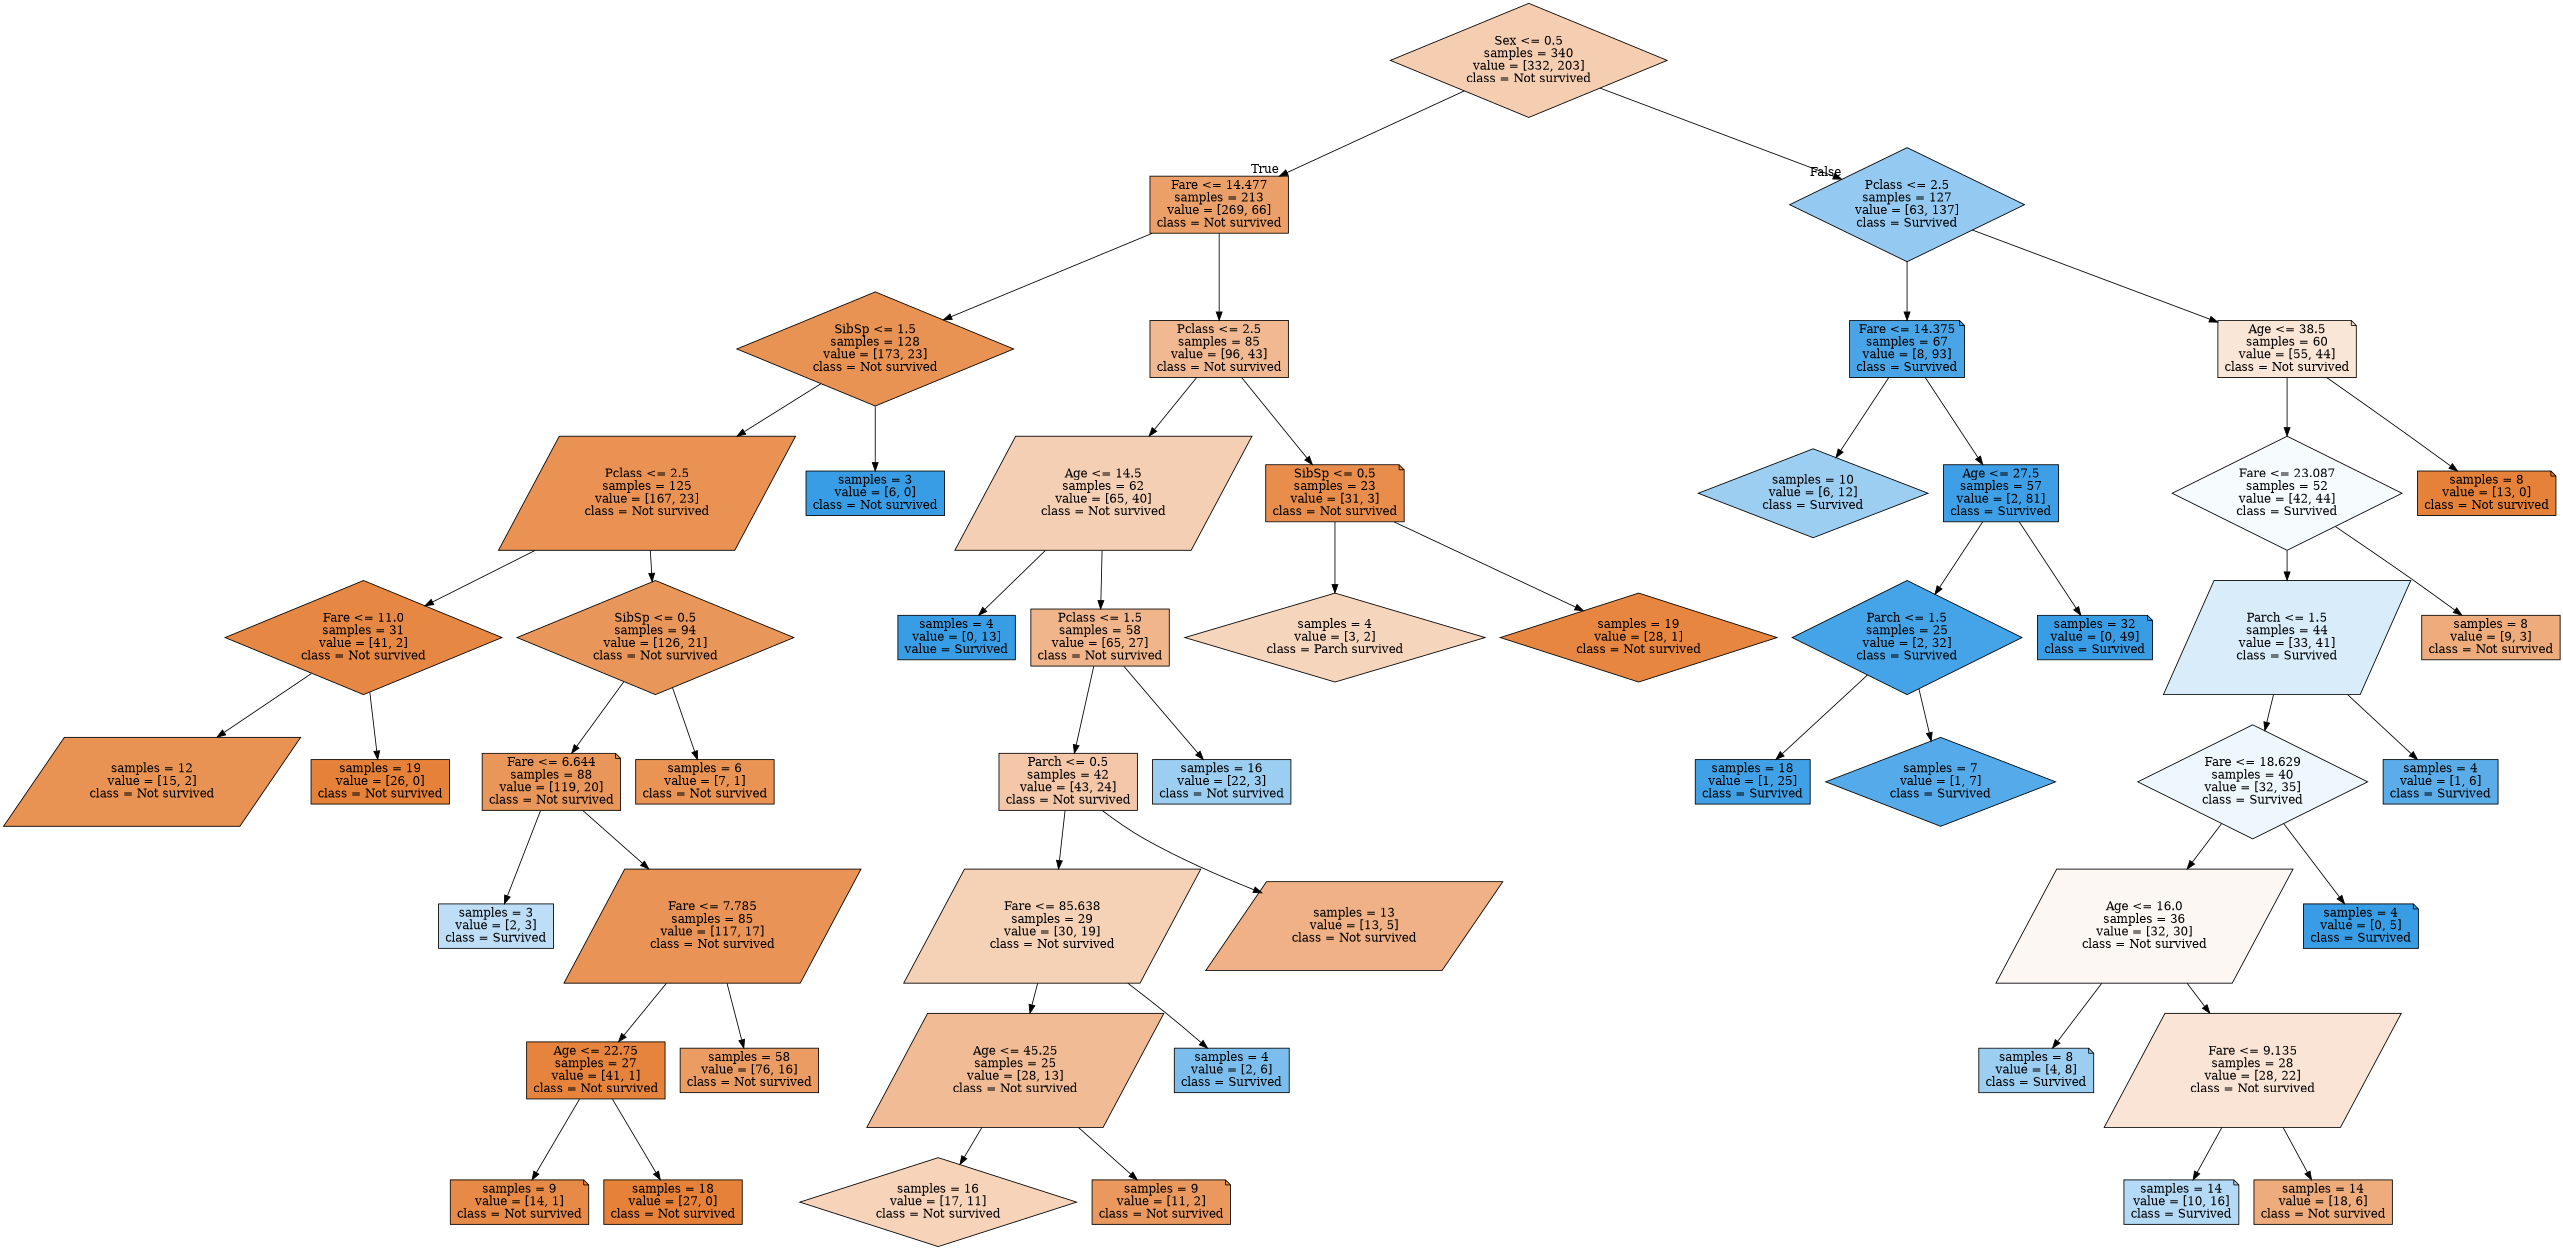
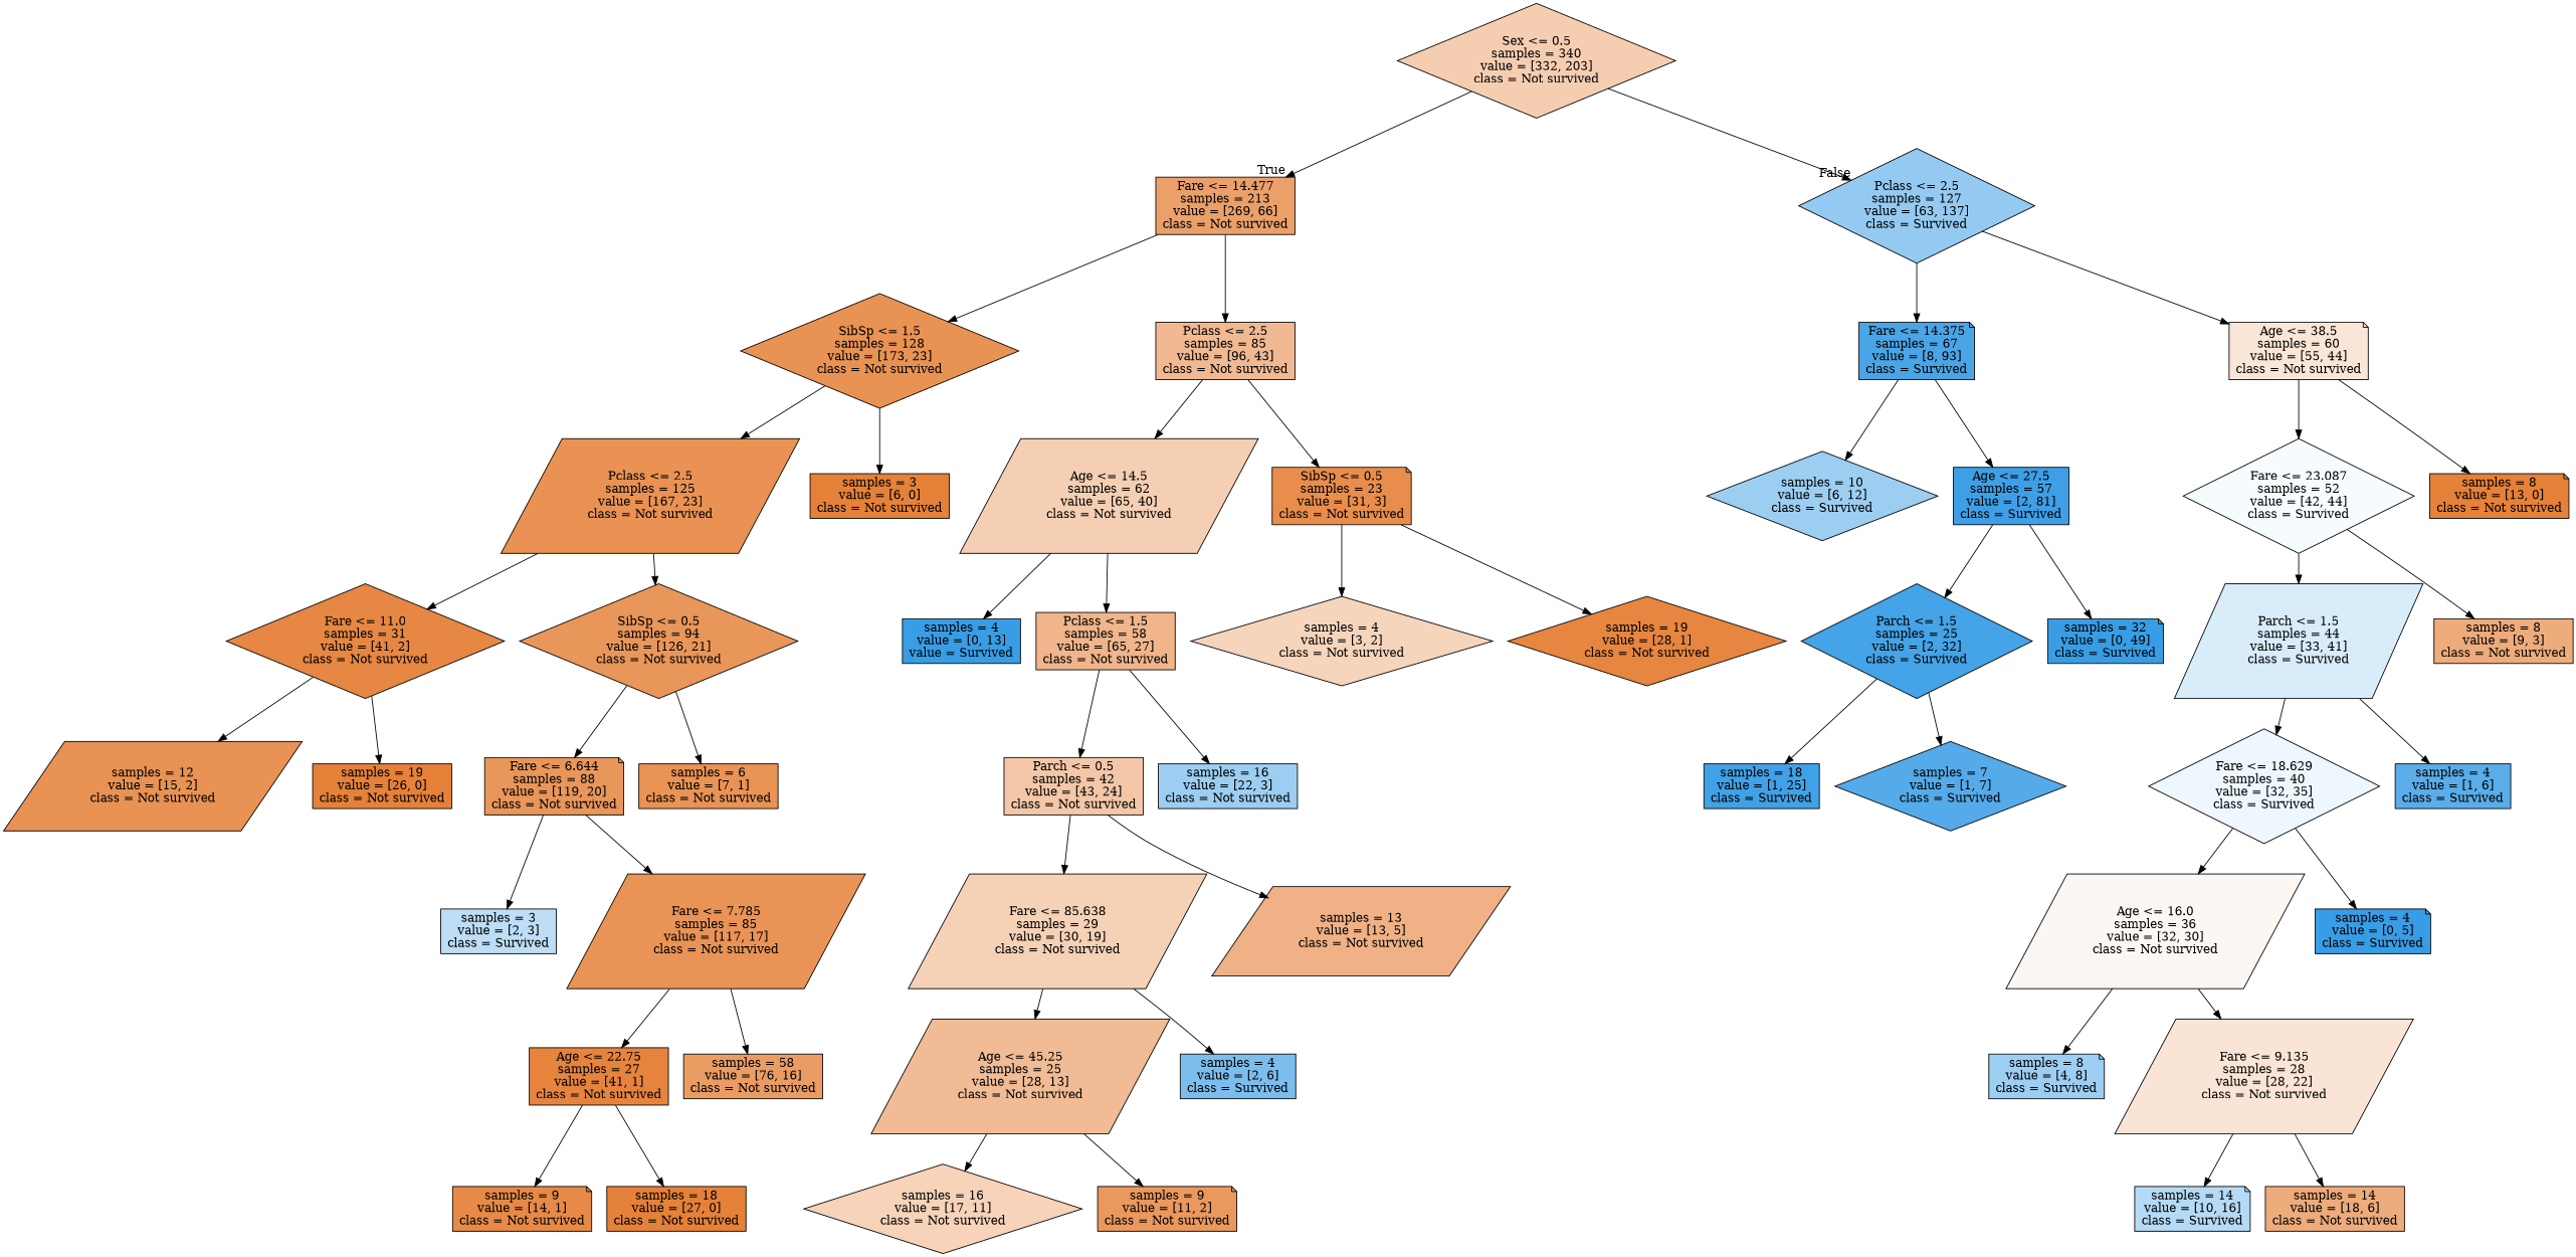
  digraph {
    node [color=black fillcolor="#e58139" shape=box style=filled]
    n1 [fillcolor="#f5ceb2" label="Sex <= 0.5\nsamples = 340\nvalue = [332, 203]\nclass = Not survived" shape=diamond]
    n2 [fillcolor="#eba06a" label="Fare <= 14.477\nsamples = 213\nvalue = [269, 66]\nclass = Not survived"]
    n3 [fillcolor="#94caf1" label="Pclass <= 2.5\nsamples = 127\nvalue = [63, 137]\nclass = Survived" shape=diamond]
    n4 [fillcolor="#e89253" label="SibSp <= 1.5\nsamples = 128\nvalue = [173, 23]\nclass = Not survived" shape=diamond]
    n5 [fillcolor="#f1b992" label="Pclass <= 2.5\nsamples = 85\nvalue = [96, 43]\nclass = Not survived"]
    n6 [fillcolor="#4aa5e7" label="Fare <= 14.375\nsamples = 67\nvalue = [8, 93]\nclass = Survived" shape=note]
    n7 [fillcolor="#fae6d7" label="Age <= 38.5\nsamples = 60\nvalue = [55, 44]\nclass = Not survived" shape=note]
    n8 [fillcolor="#e99254" label="Pclass <= 2.5\nsamples = 125\nvalue = [167, 23]\nclass = Not survived" shape=parallelogram]
-   n9 [fillcolor="#399de5" label="samples = 3\nvalue = [6, 0]\nclass = Not survived"]
+   n9 [label="samples = 3\nvalue = [6, 0]\nclass = Not survived"]
    n10 [fillcolor="#f5cfb3" label="Age <= 14.5\nsamples = 62\nvalue = [65, 40]\nclass = Not survived" shape=parallelogram]
    n11 [fillcolor="#e88d4c" label="SibSp <= 0.5\nsamples = 23\nvalue = [31, 3]\nclass = Not survived" shape=note]
    n12 [fillcolor="#e68743" label="Fare <= 11.0\nsamples = 31\nvalue = [41, 2]\nclass = Not survived" shape=diamond]
    n13 [fillcolor="#e9965a" label="SibSp <= 0.5\nsamples = 94\nvalue = [126, 21]\nclass = Not survived" shape=diamond]
    n14 [fillcolor="#e89253" label="samples = 12\nvalue = [15, 2]\nclass = Not survived" shape=parallelogram]
    n15 [label="samples = 19\nvalue = [26, 0]\nclass = Not survived"]
    n16 [fillcolor="#e9965a" label="Fare <= 6.644\nsamples = 88\nvalue = [119, 20]\nclass = Not survived" shape=note]
    n17 [fillcolor="#e99355" label="samples = 6\nvalue = [7, 1]\nclass = Not survived"]
    n18 [fillcolor="#bddef6" label="samples = 3\nvalue = [2, 3]\nclass = Survived"]
    n19 [fillcolor="#e99356" label="Fare <= 7.785\nsamples = 85\nvalue = [117, 17]\nclass = Not survived" shape=parallelogram]
    n20 [fillcolor="#e6843e" label="Age <= 22.75\nsamples = 27\nvalue = [41, 1]\nclass = Not survived"]
    n21 [fillcolor="#ea9c63" label="samples = 58\nvalue = [76, 16]\nclass = Not survived"]
    n22 [fillcolor="#e78a47" label="samples = 9\nvalue = [14, 1]\nclass = Not survived" shape=note]
    n23 [label="samples = 18\nvalue = [27, 0]\nclass = Not survived"]
    n24 [fillcolor="#399de5" label="samples = 4\nvalue = [0, 13]\nvalue = Survived"]
    n25 [fillcolor="#f0b58b" label="Pclass <= 1.5\nsamples = 58\nvalue = [65, 27]\nclass = Not survived"]
-   n26 [fillcolor="#f6d5bd" label="samples = 4\nvalue = [3, 2]\nclass = Parch survived" shape=diamond]
+   n26 [fillcolor="#f6d5bd" label="samples = 4\nvalue = [3, 2]\nclass = Not survived" shape=diamond]
    n27 [fillcolor="#e68640" label="samples = 19\nvalue = [28, 1]\nclass = Not survived" shape=diamond]
    n28 [fillcolor="#f4c7a8" label="Parch <= 0.5\nsamples = 42\nvalue = [43, 24]\nclass = Not survived"]
    n29 [fillcolor="#9ccef2" label="samples = 16\nvalue = [22, 3]\nclass = Not survived"]
    n30 [fillcolor="#f5d1b6" label="Fare <= 85.638\nsamples = 29\nvalue = [30, 19]\nclass = Not survived" shape=parallelogram]
    n31 [fillcolor="#efb185" label="samples = 13\nvalue = [13, 5]\nclass = Not survived" shape=parallelogram]
    n32 [fillcolor="#f1bc95" label="Age <= 45.25\nsamples = 25\nvalue = [28, 13]\nclass = Not survived" shape=parallelogram]
    n33 [fillcolor="#7bbeee" label="samples = 4\nvalue = [2, 6]\nclass = Survived"]
    n34 [fillcolor="#f6d3b9" label="samples = 16\nvalue = [17, 11]\nclass = Not survived" shape=diamond]
    n35 [fillcolor="#ea985d" label="samples = 9\nvalue = [11, 2]\nclass = Not survived" shape=note]
    n36 [fillcolor="#9ccef2" label="samples = 10\nvalue = [6, 12]\nclass = Survived" shape=diamond]
    n37 [fillcolor="#3e9fe6" label="Age <= 27.5\nsamples = 57\nvalue = [2, 81]\nclass = Survived"]
    n38 [fillcolor="#f6fbfe" label="Fare <= 23.087\nsamples = 52\nvalue = [42, 44]\nclass = Survived" shape=diamond]
    n39 [label="samples = 8\nvalue = [13, 0]\nclass = Not survived" shape=note]
    n40 [fillcolor="#45a3e7" label="Parch <= 1.5\nsamples = 25\nvalue = [2, 32]\nclass = Survived" shape=diamond]
    n41 [fillcolor="#399de5" label="samples = 32\nvalue = [0, 49]\nclass = Survived" shape=note]
    n42 [fillcolor="#41a1e6" label="samples = 18\nvalue = [1, 25]\nclass = Survived"]
    n43 [fillcolor="#55abe9" label="samples = 7\nvalue = [1, 7]\nclass = Survived" shape=diamond]
    n44 [fillcolor="#d8ecfa" label="Parch <= 1.5\nsamples = 44\nvalue = [33, 41]\nclass = Survived" shape=parallelogram]
    n45 [fillcolor="#eeab7b" label="samples = 8\nvalue = [9, 3]\nclass = Not survived"]
    n46 [fillcolor="#eef7fd" label="Fare <= 18.629\nsamples = 40\nvalue = [32, 35]\nclass = Survived" shape=diamond]
    n47 [fillcolor="#5aade9" label="samples = 4\nvalue = [1, 6]\nclass = Survived"]
    n48 [fillcolor="#fdf7f3" label="Age <= 16.0\nsamples = 36\nvalue = [32, 30]\nclass = Not survived" shape=parallelogram]
    n49 [fillcolor="#399de5" label="samples = 4\nvalue = [0, 5]\nclass = Survived" shape=note]
    n50 [fillcolor="#9ccef2" label="samples = 8\nvalue = [4, 8]\nclass = Survived" shape=note]
    n51 [fillcolor="#f9e4d5" label="Fare <= 9.135\nsamples = 28\nvalue = [28, 22]\nclass = Not survived" shape=parallelogram]
    n52 [fillcolor="#b5daf5" label="samples = 14\nvalue = [10, 16]\nclass = Survived" shape=note]
    n53 [fillcolor="#eeab7b" label="samples = 14\nvalue = [18, 6]\nclass = Not survived"]
    n1 -> n2 [headlabel=True labelangle=45 labeldistance=2.5]
    n1 -> n3 [headlabel=False labelangle=-45 labeldistance=2.5]
    n2 -> n4
    n2 -> n5
    n3 -> n6
    n3 -> n7
    n4 -> n8
    n4 -> n9
    n5 -> n10
    n5 -> n11
    n6 -> n36
    n6 -> n37
    n7 -> n38
    n7 -> n39
    n8 -> n12
    n8 -> n13
    n10 -> n24
    n10 -> n25
    n11 -> n26
    n11 -> n27
    n12 -> n14
    n12 -> n15
    n13 -> n16
    n13 -> n17
    n16 -> n18
    n16 -> n19
    n19 -> n20
    n19 -> n21
    n20 -> n22
    n20 -> n23
    n25 -> n28
    n25 -> n29
    n28 -> n30
    n28 -> n31
    n30 -> n32
    n30 -> n33
    n32 -> n34
    n32 -> n35
    n37 -> n40
    n37 -> n41
    n38 -> n44
    n38 -> n45
    n40 -> n42
    n40 -> n43
    n44 -> n46
    n44 -> n47
    n46 -> n48
    n46 -> n49
    n48 -> n50
    n48 -> n51
    n51 -> n52
    n51 -> n53
  }
